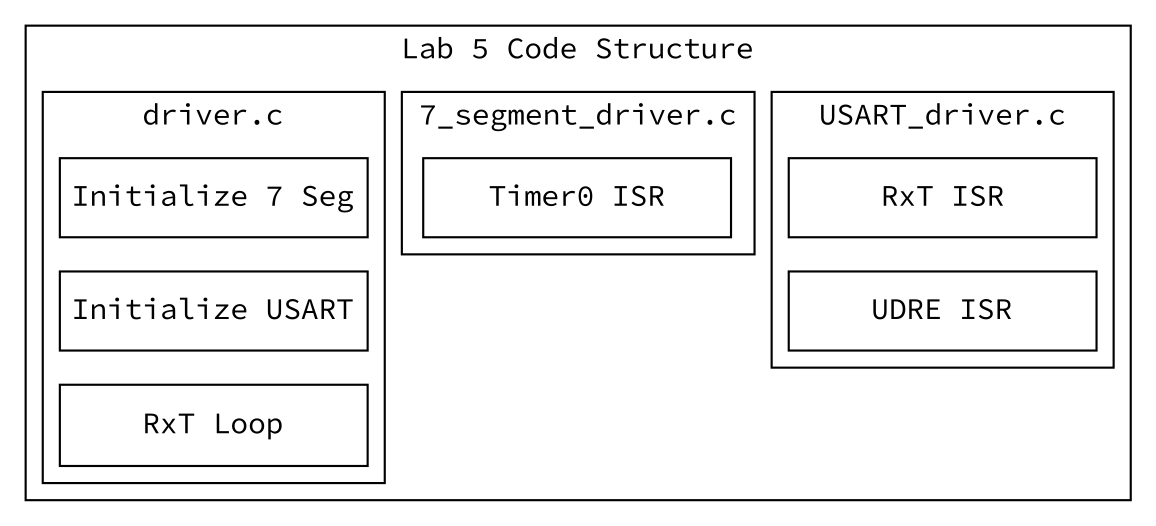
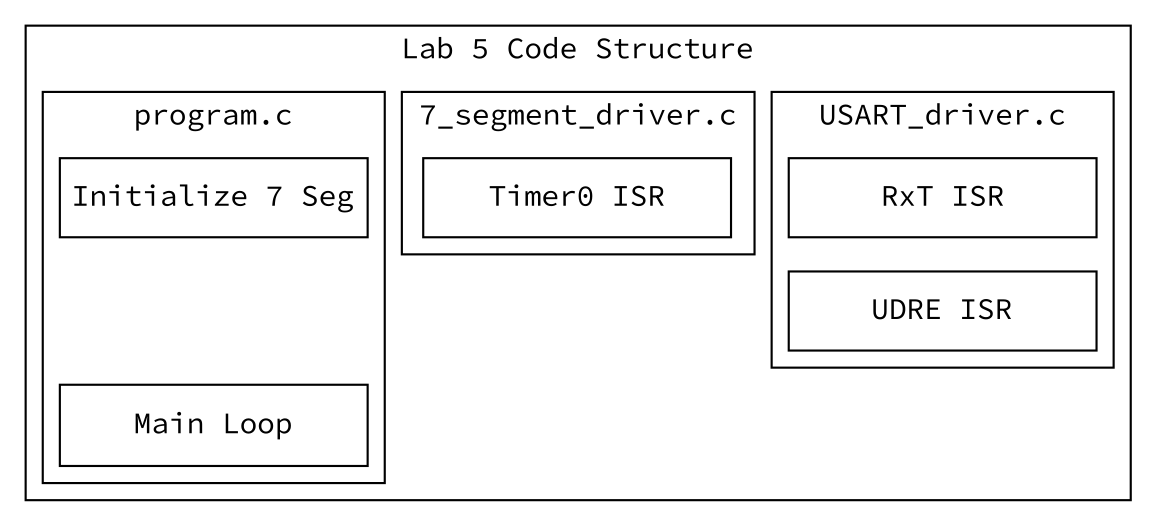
  digraph {
    ranksep=0.05
    fontname="Source Code Pro"
    node [fixedsize=true shape=record fontname="Source Code Pro"]
    edge [style=invis fontname="Source Code Pro"]
    n1 [height=0.5 label="RxT ISR" width=2]
    n2 [height=0.5 label="UDRE ISR" width=2]
    n3 [height=0.5 label="Timer0 ISR" width=2]
    n4 [height=0.5 label="Initialize 7 Seg" width=2]
-   n5 [height=0.5 label="Initialize USART" width=2]
-   n6 [height=0.5 label="RxT Loop" width=2]
+   n6 [height=0.5 label="Main Loop" width=2]
    subgraph cluster_1 {
      label="Lab 5 Code Structure"
      subgraph cluster_2 {
        label="USART_driver.c"
        rankdir=RL
        subgraph sub_3 {
          label="USART_driver.c"
          rank=same
          rankdir=RL
          n1
        }
        subgraph sub_4 {
          label="USART_driver.c"
          rank=same
          rankdir=RL
          n2
        }
      }
      subgraph cluster_5 {
        label="7_segment_driver.c"
        n3
      }
      subgraph cluster_6 {
-       label="driver.c"
+       label="program.c"
        n4
-       n5
        n6
      }
    }
    n1 -> n2
-   n4 -> n5
-   n5 -> n6
  }
